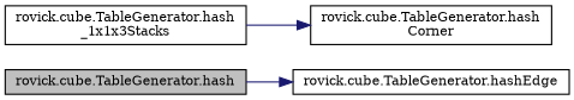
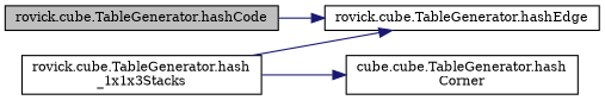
  digraph {
    fontname="DejaVu Serif"
    rankdir=LR
    node [color=black fillcolor=white fontname="DejaVu Serif" fontsize=10 shape=record style=filled]
    edge [color=midnightblue fontname="DejaVu Serif" fontsize=10 labelfontname=Helvetica labelfontsize=10 style=solid]
-   n1 [fillcolor=grey75 fontcolor=black height=0.2 label="rovick.cube.TableGenerator.hash" width=0.4]
+   n1 [fillcolor=grey75 fontcolor=black height=0.2 label="rovick.cube.TableGenerator.hashCode" width=0.4]
    n2 [height=0.2 label="rovick.cube.TableGenerator.hashEdge" width=0.4]
    n3 [height=0.2 label="rovick.cube.TableGenerator.hash\l_1x1x3Stacks" width=0.4]
-   n4 [height=0.2 label="rovick.cube.TableGenerator.hash\lCorner" width=0.4]
+   n4 [height=0.2 label="cube.cube.TableGenerator.hash\lCorner" width=0.4]
    n1 -> n2
+   n3 -> n2
    n3 -> n4
  }
